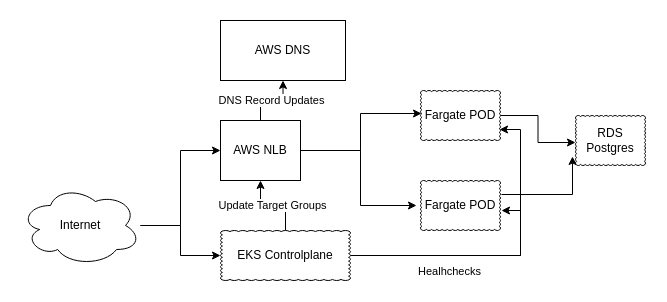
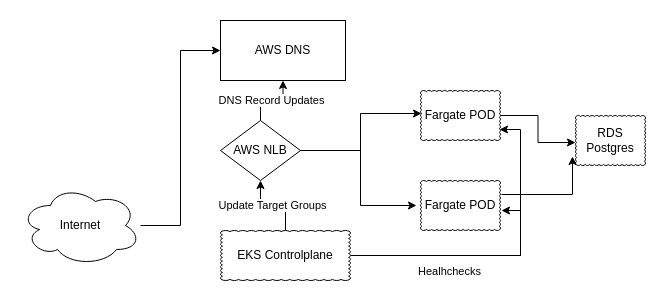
  <mxCell id="0" />
  <mxCell id="1" parent="0" />
  <mxCell id="2" style="edgeStyle=orthogonalEdgeStyle;rounded=0;orthogonalLoop=1;jettySize=auto;html=1;exitX=1;exitY=0.5;exitDx=0;exitDy=0;entryX=0.013;entryY=0.46;entryDx=0;entryDy=0;entryPerimeter=0;" edge="1" parent="1" source="5" target="10"><mxGeometry relative="1" as="geometry" /></mxCell>
  <mxCell id="3" style="edgeStyle=orthogonalEdgeStyle;rounded=0;orthogonalLoop=1;jettySize=auto;html=1;entryX=-0.05;entryY=0.5;entryDx=0;entryDy=0;entryPerimeter=0;" edge="1" parent="1" source="5" target="12"><mxGeometry relative="1" as="geometry" /></mxCell>
  <mxCell id="4" value="DNS Record Updates" style="edgeStyle=orthogonalEdgeStyle;rounded=0;orthogonalLoop=1;jettySize=auto;html=1;exitX=0.5;exitY=0;exitDx=0;exitDy=0;entryX=0.5;entryY=1;entryDx=0;entryDy=0;" edge="1" parent="1" source="5" target="19"><mxGeometry relative="1" as="geometry" /></mxCell>
- <mxCell id="5" value="AWS NLB" style="rounded=0;whiteSpace=wrap;html=1;" vertex="1" parent="1"><mxGeometry x="220" y="120" width="80" height="60" as="geometry" /></mxCell>
- <mxCell id="6" style="edgeStyle=orthogonalEdgeStyle;rounded=0;orthogonalLoop=1;jettySize=auto;html=1;" edge="1" parent="1" source="8" target="18"><mxGeometry relative="1" as="geometry" /></mxCell>
- <mxCell id="7" style="edgeStyle=orthogonalEdgeStyle;rounded=0;orthogonalLoop=1;jettySize=auto;html=1;entryX=0;entryY=0.5;entryDx=0;entryDy=0;" edge="1" parent="1" source="8" target="5"><mxGeometry relative="1" as="geometry" /></mxCell>
+ <mxCell id="5" value="AWS NLB" style="rhombus;whiteSpace=wrap;html=1;" vertex="1" parent="1"><mxGeometry x="220" y="120" width="80" height="60" as="geometry" /></mxCell>
+ <mxCell id="6" style="edgeStyle=orthogonalEdgeStyle;rounded=0;orthogonalLoop=1;jettySize=auto;html=1;entryX=0;entryY=0.5;entryDx=0;entryDy=0;" edge="1" parent="1" source="8" target="19"><mxGeometry relative="1" as="geometry" /></mxCell>
  <mxCell id="8" value="Internet" style="ellipse;shape=cloud;whiteSpace=wrap;html=1;" vertex="1" parent="1"><mxGeometry x="20" y="185" width="120" height="80" as="geometry" /></mxCell>
  <mxCell id="9" style="edgeStyle=orthogonalEdgeStyle;rounded=0;orthogonalLoop=1;jettySize=auto;html=1;entryX=0;entryY=0.54;entryDx=0;entryDy=0;entryPerimeter=0;" edge="1" parent="1" source="10" target="13"><mxGeometry relative="1" as="geometry" /></mxCell>
  <mxCell id="10" value="Fargate POD" style="whiteSpace=wrap;html=1;shape=mxgraph.basic.cloud_rect" vertex="1" parent="1"><mxGeometry x="420" y="90" width="80" height="50" as="geometry" /></mxCell>
  <mxCell id="11" style="edgeStyle=orthogonalEdgeStyle;rounded=0;orthogonalLoop=1;jettySize=auto;html=1;entryX=-0.043;entryY=0.82;entryDx=0;entryDy=0;entryPerimeter=0;exitX=1.013;exitY=0.28;exitDx=0;exitDy=0;exitPerimeter=0;" edge="1" parent="1" source="12" target="13"><mxGeometry relative="1" as="geometry" /></mxCell>
  <mxCell id="12" value="Fargate POD" style="whiteSpace=wrap;html=1;shape=mxgraph.basic.cloud_rect" vertex="1" parent="1"><mxGeometry x="420" y="180" width="80" height="50" as="geometry" /></mxCell>
  <mxCell id="13" value="RDS Postgres" style="whiteSpace=wrap;html=1;shape=mxgraph.basic.cloud_rect" vertex="1" parent="1"><mxGeometry x="575" y="115" width="70" height="50" as="geometry" /></mxCell>
  <mxCell id="14" style="edgeStyle=orthogonalEdgeStyle;rounded=0;orthogonalLoop=1;jettySize=auto;html=1;" edge="1" parent="1" source="18"><mxGeometry relative="1" as="geometry"><mxPoint x="501" y="210" as="targetPoint" /><Array as="points"><mxPoint x="520" y="255" /><mxPoint x="520" y="210" /><mxPoint x="501" y="210" /></Array></mxGeometry></mxCell>
  <mxCell id="15" style="edgeStyle=orthogonalEdgeStyle;rounded=0;orthogonalLoop=1;jettySize=auto;html=1;entryX=0.988;entryY=0.78;entryDx=0;entryDy=0;entryPerimeter=0;" edge="1" parent="1" source="18" target="10"><mxGeometry relative="1" as="geometry" /></mxCell>
  <mxCell id="16" value="Healhchecks" style="edgeLabel;html=1;align=center;verticalAlign=middle;resizable=0;points=[];" vertex="1" connectable="0" parent="15"><mxGeometry x="-0.509" y="-4" relative="1" as="geometry"><mxPoint x="20" y="11" as="offset" /></mxGeometry></mxCell>
  <mxCell id="17" value="Update Target Groups" style="edgeStyle=orthogonalEdgeStyle;rounded=0;orthogonalLoop=1;jettySize=auto;html=1;entryX=0.5;entryY=1;entryDx=0;entryDy=0;" edge="1" parent="1" source="18" target="5"><mxGeometry relative="1" as="geometry" /></mxCell>
  <mxCell id="18" value="EKS Controlplane" style="whiteSpace=wrap;html=1;shape=mxgraph.basic.cloud_rect" vertex="1" parent="1"><mxGeometry x="220" y="230" width="130" height="50" as="geometry" /></mxCell>
  <mxCell id="19" value="AWS DNS" style="rounded=0;whiteSpace=wrap;html=1;" vertex="1" parent="1"><mxGeometry x="220" y="20" width="125" height="60" as="geometry" /></mxCell>
